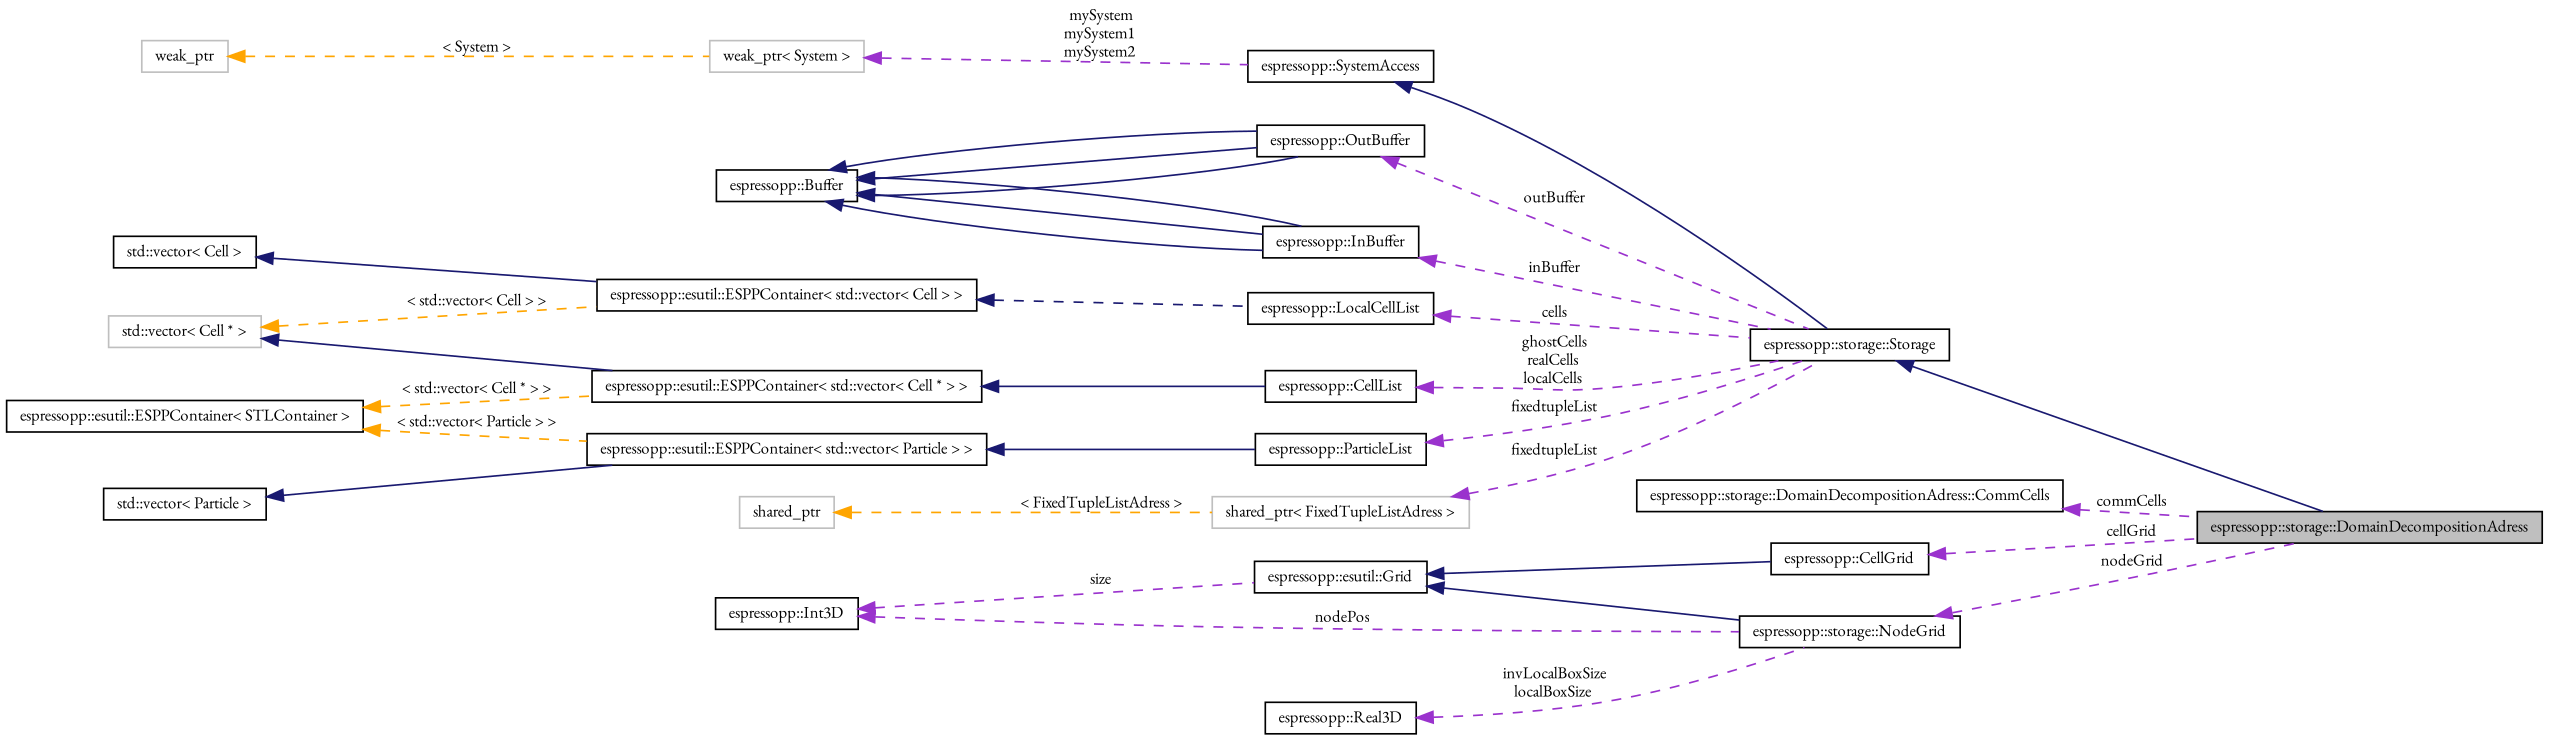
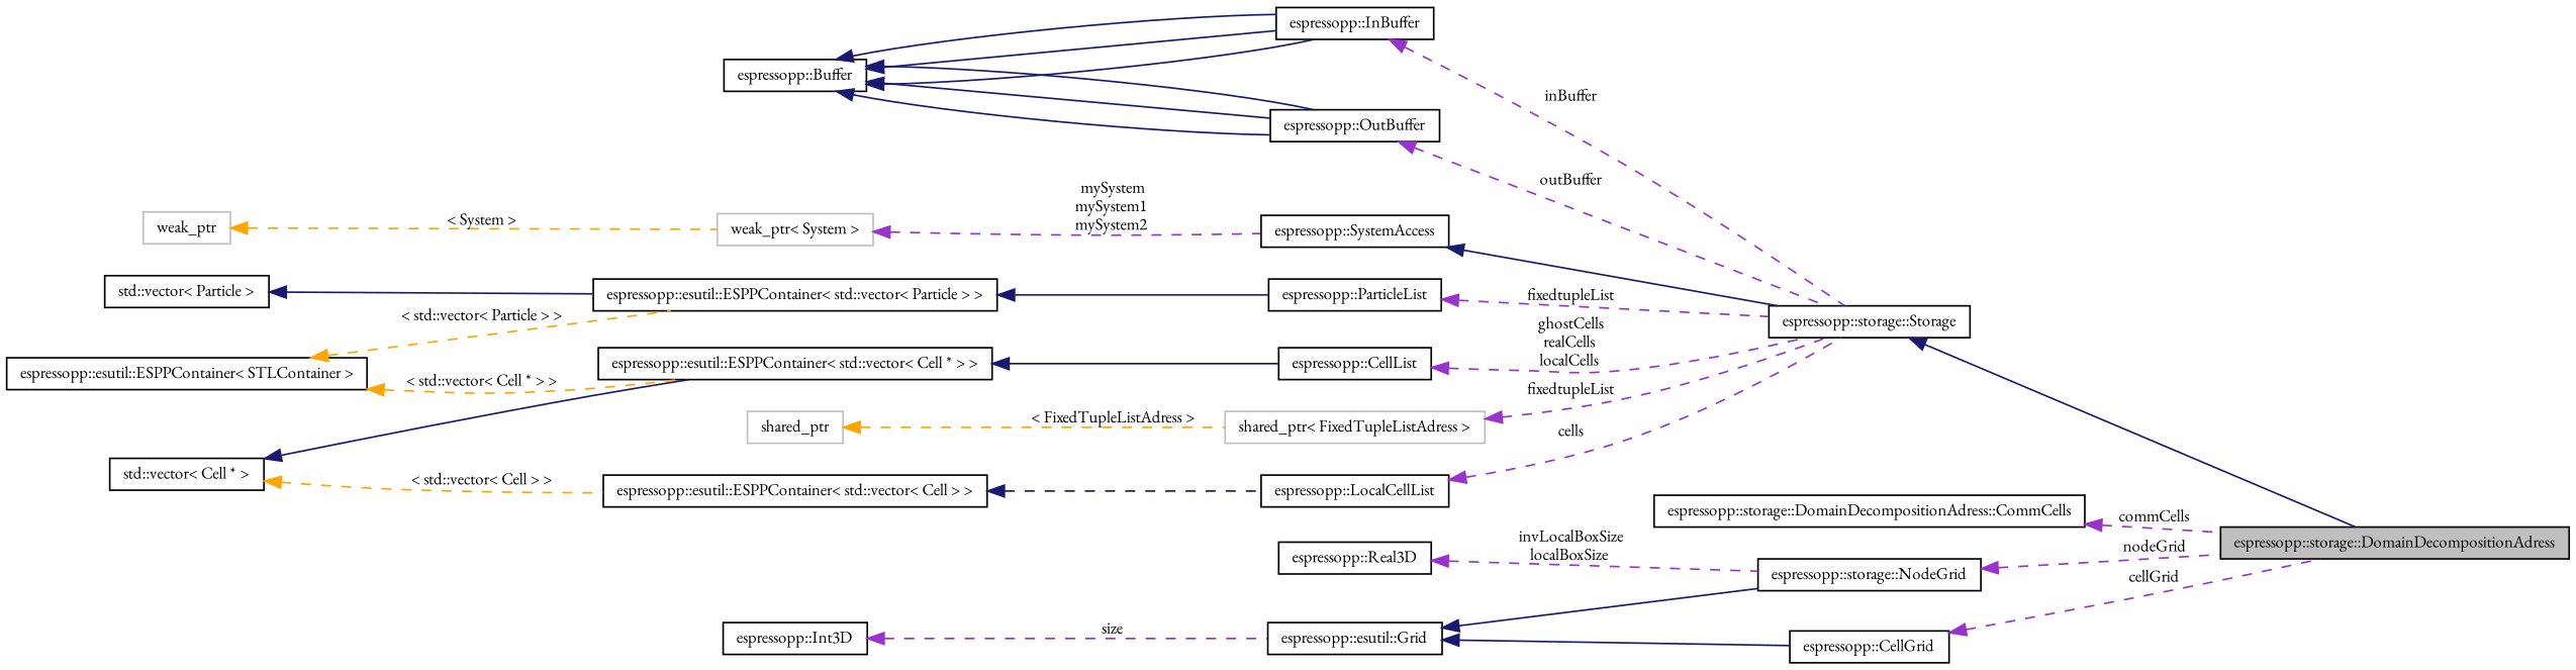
  digraph {
    fontname="EB Garamond"
    rankdir=LR
    node [color=black fillcolor=white fontname="EB Garamond" fontsize=10 shape=record style=filled]
    edge [color=midnightblue dir=back fontname="EB Garamond" fontsize=10 labelfontname=Helvetica labelfontsize=10 style=dashed]
    n1 [fillcolor=grey75 fontcolor=black height=0.2 label="espressopp::storage::DomainDecompositionAdress" width=0.4]
    n2 [height=0.2 label="espressopp::storage::Storage" width=0.4]
    n3 [height=0.2 label="espressopp::SystemAccess" width=0.4]
    n4 [color=grey75 height=0.2 label="weak_ptr\< System \>" width=0.4]
    n5 [color=grey75 height=0.2 label=weak_ptr width=0.4]
    n6 [height=0.2 label="espressopp::InBuffer" width=0.4]
    n7 [height=0.2 label="espressopp::Buffer" width=0.4]
    n8 [height=0.2 label="espressopp::OutBuffer" width=0.4]
    n9 [height=0.2 label="espressopp::LocalCellList" width=0.4]
    n10 [height=0.2 label="espressopp::esutil::ESPPContainer\< std::vector\< Cell \> \>" width=0.4]
-   n11 [height=0.2 label="std::vector\< Cell \>" width=0.4]
    n12 [height=0.2 label="espressopp::esutil::ESPPContainer\< STLContainer \>" width=0.4]
    n13 [height=0.2 label="espressopp::esutil::ESPPContainer\< std::vector\< Particle \> \>" width=0.4]
    n14 [height=0.2 label="espressopp::esutil::ESPPContainer\< std::vector\< Cell * \> \>" width=0.4]
    n15 [height=0.2 label="espressopp::ParticleList" width=0.4]
    n16 [height=0.2 label="espressopp::CellList" width=0.4]
    n17 [height=0.2 label="std::vector\< Particle \>" width=0.4]
    n18 [color=grey75 height=0.2 label="shared_ptr\< FixedTupleListAdress \>" width=0.4]
    n19 [color=grey75 height=0.2 label=shared_ptr width=0.4]
-   n20 [color=grey75 height=0.2 label="std::vector\< Cell * \>" width=0.4]
+   n20 [height=0.2 label="std::vector\< Cell * \>" width=0.4]
    n21 [height=0.2 label="espressopp::storage::DomainDecompositionAdress::CommCells" width=0.4]
    n22 [height=0.2 label="espressopp::storage::NodeGrid" width=0.4]
    n23 [height=0.2 label="espressopp::esutil::Grid" width=0.4]
    n24 [height=0.2 label="espressopp::CellGrid" width=0.4]
    n25 [height=0.2 label="espressopp::Int3D" width=0.4]
    n26 [height=0.2 label="espressopp::Real3D" width=0.4]
    n2 -> n1 [style=solid]
    n3 -> n2 [style=solid]
    n4 -> n3 [color=darkorchid3 label=" mySystem\nmySystem1\nmySystem2"]
    n5 -> n4 [color=orange label=" \< System \>"]
    n6 -> n2 [color=darkorchid3 label=" inBuffer"]
    n7 -> n6 [style=solid]
    n7 -> n6 [style=solid]
    n7 -> n6 [style=solid]
    n7 -> n8 [style=solid]
    n7 -> n8 [style=solid]
    n7 -> n8 [style=solid]
    n8 -> n2 [color=darkorchid3 label=" outBuffer"]
    n9 -> n2 [color=darkorchid3 label=" cells"]
    n10 -> n9
-   n11 -> n10 [style=solid]
    n12 -> n13 [color=orange label=" \< std::vector\< Particle \> \>"]
    n12 -> n14 [color=orange label=" \< std::vector\< Cell * \> \>"]
    n13 -> n15 [style=solid]
    n14 -> n16 [style=solid]
    n15 -> n2 [color=darkorchid3 label=" fixedtupleList"]
    n16 -> n2 [color=darkorchid3 label=" ghostCells\nrealCells\nlocalCells"]
    n17 -> n13 [style=solid]
    n18 -> n2 [color=darkorchid3 label=" fixedtupleList"]
    n19 -> n18 [color=orange label=" \< FixedTupleListAdress \>"]
    n20 -> n10 [color=orange label=" \< std::vector\< Cell \> \>"]
    n20 -> n14 [style=solid]
    n21 -> n1 [color=darkorchid3 label=" commCells"]
    n22 -> n1 [color=darkorchid3 label=" nodeGrid"]
    n23 -> n22 [style=solid]
    n23 -> n24 [style=solid]
    n24 -> n1 [color=darkorchid3 label=" cellGrid"]
-   n25 -> n22 [color=darkorchid3 label=" nodePos"]
    n25 -> n23 [color=darkorchid3 label=" size"]
    n26 -> n22 [color=darkorchid3 label=" invLocalBoxSize\nlocalBoxSize"]
  }
